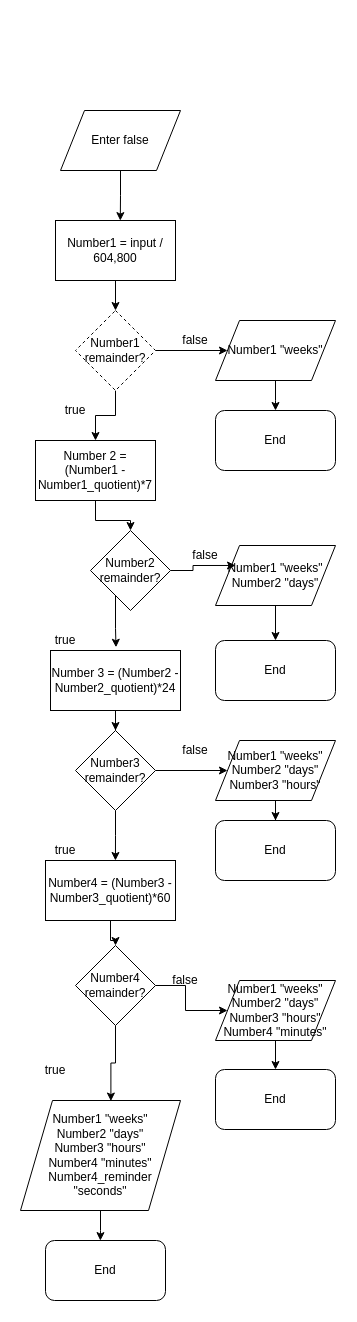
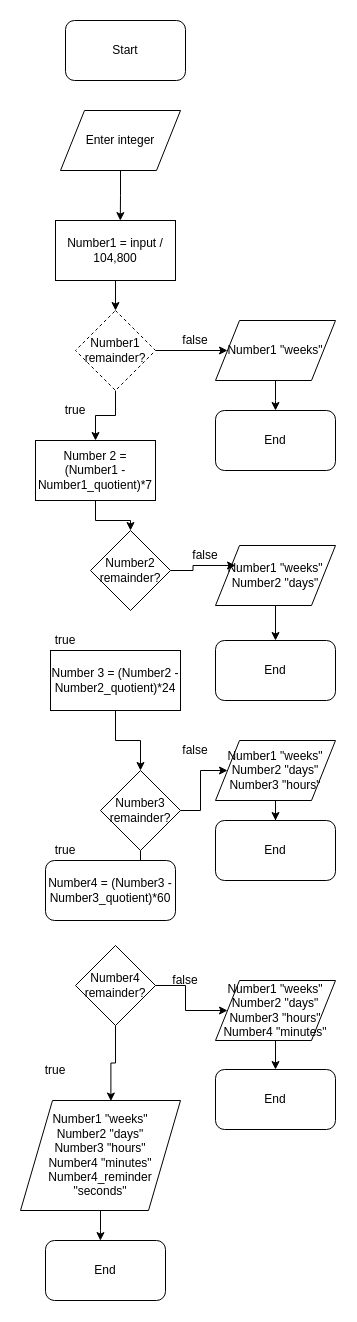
  <mxCell id="0" />
  <mxCell id="1" parent="0" />
+ <mxCell id="2" value="Start" style="rounded=1;whiteSpace=wrap;html=1;" vertex="1" parent="1"><mxGeometry x="65" y="20" width="120" height="60" as="geometry" /></mxCell>
  <mxCell id="3" style="edgeStyle=orthogonalEdgeStyle;rounded=0;orthogonalLoop=1;jettySize=auto;html=1;entryX=0.54;entryY=0.002;entryDx=0;entryDy=0;entryPerimeter=0;" edge="1" parent="1" source="4" target="6"><mxGeometry relative="1" as="geometry" /></mxCell>
- <mxCell id="4" value="Enter false" style="shape=parallelogram;perimeter=parallelogramPerimeter;whiteSpace=wrap;html=1;" vertex="1" parent="1"><mxGeometry x="60" y="110" width="120" height="60" as="geometry" /></mxCell>
+ <mxCell id="4" value="Enter integer" style="shape=parallelogram;perimeter=parallelogramPerimeter;whiteSpace=wrap;html=1;" vertex="1" parent="1"><mxGeometry x="60" y="110" width="120" height="60" as="geometry" /></mxCell>
  <mxCell id="5" style="edgeStyle=orthogonalEdgeStyle;rounded=0;orthogonalLoop=1;jettySize=auto;html=1;entryX=0.5;entryY=0;entryDx=0;entryDy=0;" edge="1" parent="1" source="6" target="9"><mxGeometry relative="1" as="geometry" /></mxCell>
- <mxCell id="6" value="Number1 = input / 604,800" style="rounded=0;whiteSpace=wrap;html=1;" vertex="1" parent="1"><mxGeometry x="55" y="220" width="120" height="60" as="geometry" /></mxCell>
+ <mxCell id="6" value="Number1 = input / 104,800" style="rounded=0;whiteSpace=wrap;html=1;" vertex="1" parent="1"><mxGeometry x="55" y="220" width="120" height="60" as="geometry" /></mxCell>
  <mxCell id="7" style="edgeStyle=orthogonalEdgeStyle;rounded=0;orthogonalLoop=1;jettySize=auto;html=1;exitX=1;exitY=0.5;exitDx=0;exitDy=0;entryX=0;entryY=0.5;entryDx=0;entryDy=0;" edge="1" parent="1" source="9" target="13"><mxGeometry relative="1" as="geometry" /></mxCell>
  <mxCell id="8" style="edgeStyle=orthogonalEdgeStyle;rounded=0;orthogonalLoop=1;jettySize=auto;html=1;entryX=0.5;entryY=0;entryDx=0;entryDy=0;" edge="1" parent="1" source="9" target="15"><mxGeometry relative="1" as="geometry" /></mxCell>
  <mxCell id="9" value="Number1 remainder?" style="rhombus;whiteSpace=wrap;html=1;dashed=1;" vertex="1" parent="1"><mxGeometry x="75" y="310" width="80" height="80" as="geometry" /></mxCell>
  <mxCell id="10" value="false" style="text;html=1;strokeColor=none;fillColor=none;align=center;verticalAlign=middle;whiteSpace=wrap;rounded=0;" vertex="1" parent="1"><mxGeometry x="175" y="330" width="40" height="20" as="geometry" /></mxCell>
  <mxCell id="11" value="true" style="text;html=1;strokeColor=none;fillColor=none;align=center;verticalAlign=middle;whiteSpace=wrap;rounded=0;" vertex="1" parent="1"><mxGeometry x="55" y="400" width="40" height="20" as="geometry" /></mxCell>
  <mxCell id="12" style="edgeStyle=orthogonalEdgeStyle;rounded=0;orthogonalLoop=1;jettySize=auto;html=1;" edge="1" parent="1" source="13"><mxGeometry relative="1" as="geometry"><mxPoint x="275" y="410" as="targetPoint" /></mxGeometry></mxCell>
  <mxCell id="13" value="Number1 &quot;weeks&quot;" style="shape=parallelogram;perimeter=parallelogramPerimeter;whiteSpace=wrap;html=1;" vertex="1" parent="1"><mxGeometry x="215" y="320" width="120" height="60" as="geometry" /></mxCell>
  <mxCell id="14" style="edgeStyle=orthogonalEdgeStyle;rounded=0;orthogonalLoop=1;jettySize=auto;html=1;" edge="1" parent="1" source="15" target="21"><mxGeometry relative="1" as="geometry" /></mxCell>
  <mxCell id="15" value="Number 2 = (Number1 - Number1_quotient)*7" style="rounded=0;whiteSpace=wrap;html=1;" vertex="1" parent="1"><mxGeometry x="35" y="440" width="120" height="60" as="geometry" /></mxCell>
  <mxCell id="16" value="false" style="text;html=1;strokeColor=none;fillColor=none;align=center;verticalAlign=middle;whiteSpace=wrap;rounded=0;" vertex="1" parent="1"><mxGeometry x="185" y="545" width="40" height="20" as="geometry" /></mxCell>
  <mxCell id="17" style="edgeStyle=orthogonalEdgeStyle;rounded=0;orthogonalLoop=1;jettySize=auto;html=1;entryX=0.5;entryY=0;entryDx=0;entryDy=0;" edge="1" parent="1" source="18" target="44"><mxGeometry relative="1" as="geometry" /></mxCell>
  <mxCell id="18" value="Number1 &quot;weeks&quot;&lt;br&gt;Number2 &quot;days&quot;" style="shape=parallelogram;perimeter=parallelogramPerimeter;whiteSpace=wrap;html=1;" vertex="1" parent="1"><mxGeometry x="215" y="545" width="120" height="60" as="geometry" /></mxCell>
  <mxCell id="19" style="edgeStyle=orthogonalEdgeStyle;rounded=0;orthogonalLoop=1;jettySize=auto;html=1;entryX=0.167;entryY=0.333;entryDx=0;entryDy=0;entryPerimeter=0;" edge="1" parent="1" source="21" target="18"><mxGeometry relative="1" as="geometry" /></mxCell>
- <mxCell id="20" style="edgeStyle=orthogonalEdgeStyle;rounded=0;orthogonalLoop=1;jettySize=auto;html=1;entryX=0.504;entryY=-0.054;entryDx=0;entryDy=0;entryPerimeter=0;" edge="1" parent="1" source="21" target="24"><mxGeometry relative="1" as="geometry"><Array as="points"><mxPoint x="115" y="628" /><mxPoint x="116" y="628" /></Array></mxGeometry></mxCell>
  <mxCell id="21" value="Number2 remainder?" style="rhombus;whiteSpace=wrap;html=1;" vertex="1" parent="1"><mxGeometry x="90" y="530" width="80" height="80" as="geometry" /></mxCell>
  <mxCell id="22" value="true" style="text;html=1;strokeColor=none;fillColor=none;align=center;verticalAlign=middle;whiteSpace=wrap;rounded=0;" vertex="1" parent="1"><mxGeometry x="45" y="630" width="40" height="20" as="geometry" /></mxCell>
  <mxCell id="23" style="edgeStyle=orthogonalEdgeStyle;rounded=0;orthogonalLoop=1;jettySize=auto;html=1;entryX=0.5;entryY=0;entryDx=0;entryDy=0;" edge="1" parent="1" source="24" target="27"><mxGeometry relative="1" as="geometry" /></mxCell>
  <mxCell id="24" value="Number 3 = (Number2 - Number2_quotient)*24" style="rounded=0;whiteSpace=wrap;html=1;" vertex="1" parent="1"><mxGeometry x="50" y="650" width="130" height="60" as="geometry" /></mxCell>
  <mxCell id="25" style="edgeStyle=orthogonalEdgeStyle;rounded=0;orthogonalLoop=1;jettySize=auto;html=1;entryX=0;entryY=0.5;entryDx=0;entryDy=0;" edge="1" parent="1" source="27" target="31"><mxGeometry relative="1" as="geometry" /></mxCell>
  <mxCell id="26" style="edgeStyle=orthogonalEdgeStyle;rounded=0;orthogonalLoop=1;jettySize=auto;html=1;entryX=0.538;entryY=0;entryDx=0;entryDy=0;entryPerimeter=0;" edge="1" parent="1" source="27" target="33"><mxGeometry relative="1" as="geometry" /></mxCell>
- <mxCell id="27" value="Number3 remainder?" style="rhombus;whiteSpace=wrap;html=1;" vertex="1" parent="1"><mxGeometry x="75" y="730" width="80" height="80" as="geometry" /></mxCell>
+ <mxCell id="27" value="Number3 remainder?" style="rhombus;whiteSpace=wrap;html=1;" vertex="1" parent="1"><mxGeometry x="100" y="770" width="80" height="80" as="geometry" /></mxCell>
  <mxCell id="28" value="true" style="text;html=1;strokeColor=none;fillColor=none;align=center;verticalAlign=middle;whiteSpace=wrap;rounded=0;" vertex="1" parent="1"><mxGeometry x="45" y="840" width="40" height="20" as="geometry" /></mxCell>
  <mxCell id="29" value="false" style="text;html=1;strokeColor=none;fillColor=none;align=center;verticalAlign=middle;whiteSpace=wrap;rounded=0;" vertex="1" parent="1"><mxGeometry x="175" y="740" width="40" height="20" as="geometry" /></mxCell>
  <mxCell id="30" style="edgeStyle=orthogonalEdgeStyle;rounded=0;orthogonalLoop=1;jettySize=auto;html=1;entryX=0.5;entryY=0;entryDx=0;entryDy=0;" edge="1" parent="1" source="31" target="45"><mxGeometry relative="1" as="geometry" /></mxCell>
  <mxCell id="31" value="Number1 &quot;weeks&quot;&lt;br&gt;Number2 &quot;days&quot;&lt;br&gt;Number3 &quot;hours&quot;" style="shape=parallelogram;perimeter=parallelogramPerimeter;whiteSpace=wrap;html=1;" vertex="1" parent="1"><mxGeometry x="215" y="740" width="120" height="60" as="geometry" /></mxCell>
- <mxCell id="32" style="edgeStyle=orthogonalEdgeStyle;rounded=0;orthogonalLoop=1;jettySize=auto;html=1;" edge="1" parent="1" source="33" target="36"><mxGeometry relative="1" as="geometry" /></mxCell>
- <mxCell id="33" value="Number4 = (Number3 - Number3_quotient)*60" style="rounded=0;whiteSpace=wrap;html=1;" vertex="1" parent="1"><mxGeometry x="45" y="860" width="130" height="60" as="geometry" /></mxCell>
+ <mxCell id="33" value="Number4 = (Number3 - Number3_quotient)*60" style="whiteSpace=wrap;html=1;rounded=1;" vertex="1" parent="1"><mxGeometry x="45" y="860" width="130" height="60" as="geometry" /></mxCell>
  <mxCell id="34" style="edgeStyle=orthogonalEdgeStyle;rounded=0;orthogonalLoop=1;jettySize=auto;html=1;entryX=0;entryY=0.5;entryDx=0;entryDy=0;" edge="1" parent="1" source="36" target="39"><mxGeometry relative="1" as="geometry" /></mxCell>
  <mxCell id="35" style="edgeStyle=orthogonalEdgeStyle;rounded=0;orthogonalLoop=1;jettySize=auto;html=1;entryX=0.565;entryY=0.005;entryDx=0;entryDy=0;entryPerimeter=0;" edge="1" parent="1" source="36" target="42"><mxGeometry relative="1" as="geometry" /></mxCell>
  <mxCell id="36" value="Number4 remainder?" style="rhombus;whiteSpace=wrap;html=1;" vertex="1" parent="1"><mxGeometry x="75" y="945" width="80" height="80" as="geometry" /></mxCell>
  <mxCell id="37" value="false" style="text;html=1;strokeColor=none;fillColor=none;align=center;verticalAlign=middle;whiteSpace=wrap;rounded=0;" vertex="1" parent="1"><mxGeometry x="165" y="970" width="40" height="20" as="geometry" /></mxCell>
  <mxCell id="38" style="edgeStyle=orthogonalEdgeStyle;rounded=0;orthogonalLoop=1;jettySize=auto;html=1;entryX=0.5;entryY=0;entryDx=0;entryDy=0;" edge="1" parent="1" source="39" target="46"><mxGeometry relative="1" as="geometry" /></mxCell>
  <mxCell id="39" value="Number1 &quot;weeks&quot;&lt;br&gt;Number2 &quot;days&quot;&lt;br&gt;Number3 &quot;hours&quot;&lt;br&gt;Number4 &quot;minutes&quot;" style="shape=parallelogram;perimeter=parallelogramPerimeter;whiteSpace=wrap;html=1;" vertex="1" parent="1"><mxGeometry x="215" y="980" width="120" height="60" as="geometry" /></mxCell>
  <mxCell id="40" value="true" style="text;html=1;strokeColor=none;fillColor=none;align=center;verticalAlign=middle;whiteSpace=wrap;rounded=0;" vertex="1" parent="1"><mxGeometry x="35" y="1060" width="40" height="20" as="geometry" /></mxCell>
  <mxCell id="41" style="edgeStyle=orthogonalEdgeStyle;rounded=0;orthogonalLoop=1;jettySize=auto;html=1;entryX=0.457;entryY=0.002;entryDx=0;entryDy=0;entryPerimeter=0;" edge="1" parent="1" source="42" target="47"><mxGeometry relative="1" as="geometry" /></mxCell>
  <mxCell id="42" value="Number1 &quot;weeks&quot;&lt;br&gt;Number2 &quot;days&quot;&lt;br&gt;Number3 &quot;hours&quot;&lt;br&gt;Number4 &quot;minutes&quot;&lt;br&gt;Number4_reminder &quot;seconds&quot;" style="shape=parallelogram;perimeter=parallelogramPerimeter;whiteSpace=wrap;html=1;" vertex="1" parent="1"><mxGeometry x="20" y="1100" width="160" height="110" as="geometry" /></mxCell>
  <mxCell id="43" value="End" style="rounded=1;whiteSpace=wrap;html=1;" vertex="1" parent="1"><mxGeometry x="215" y="410" width="120" height="60" as="geometry" /></mxCell>
  <mxCell id="44" value="End" style="rounded=1;whiteSpace=wrap;html=1;" vertex="1" parent="1"><mxGeometry x="215" y="640" width="120" height="60" as="geometry" /></mxCell>
  <mxCell id="45" value="End" style="rounded=1;whiteSpace=wrap;html=1;" vertex="1" parent="1"><mxGeometry x="215" y="820" width="120" height="60" as="geometry" /></mxCell>
  <mxCell id="46" value="End" style="rounded=1;whiteSpace=wrap;html=1;" vertex="1" parent="1"><mxGeometry x="215" y="1069" width="120" height="60" as="geometry" /></mxCell>
  <mxCell id="47" value="End" style="rounded=1;whiteSpace=wrap;html=1;" vertex="1" parent="1"><mxGeometry x="45" y="1240" width="120" height="60" as="geometry" /></mxCell>
